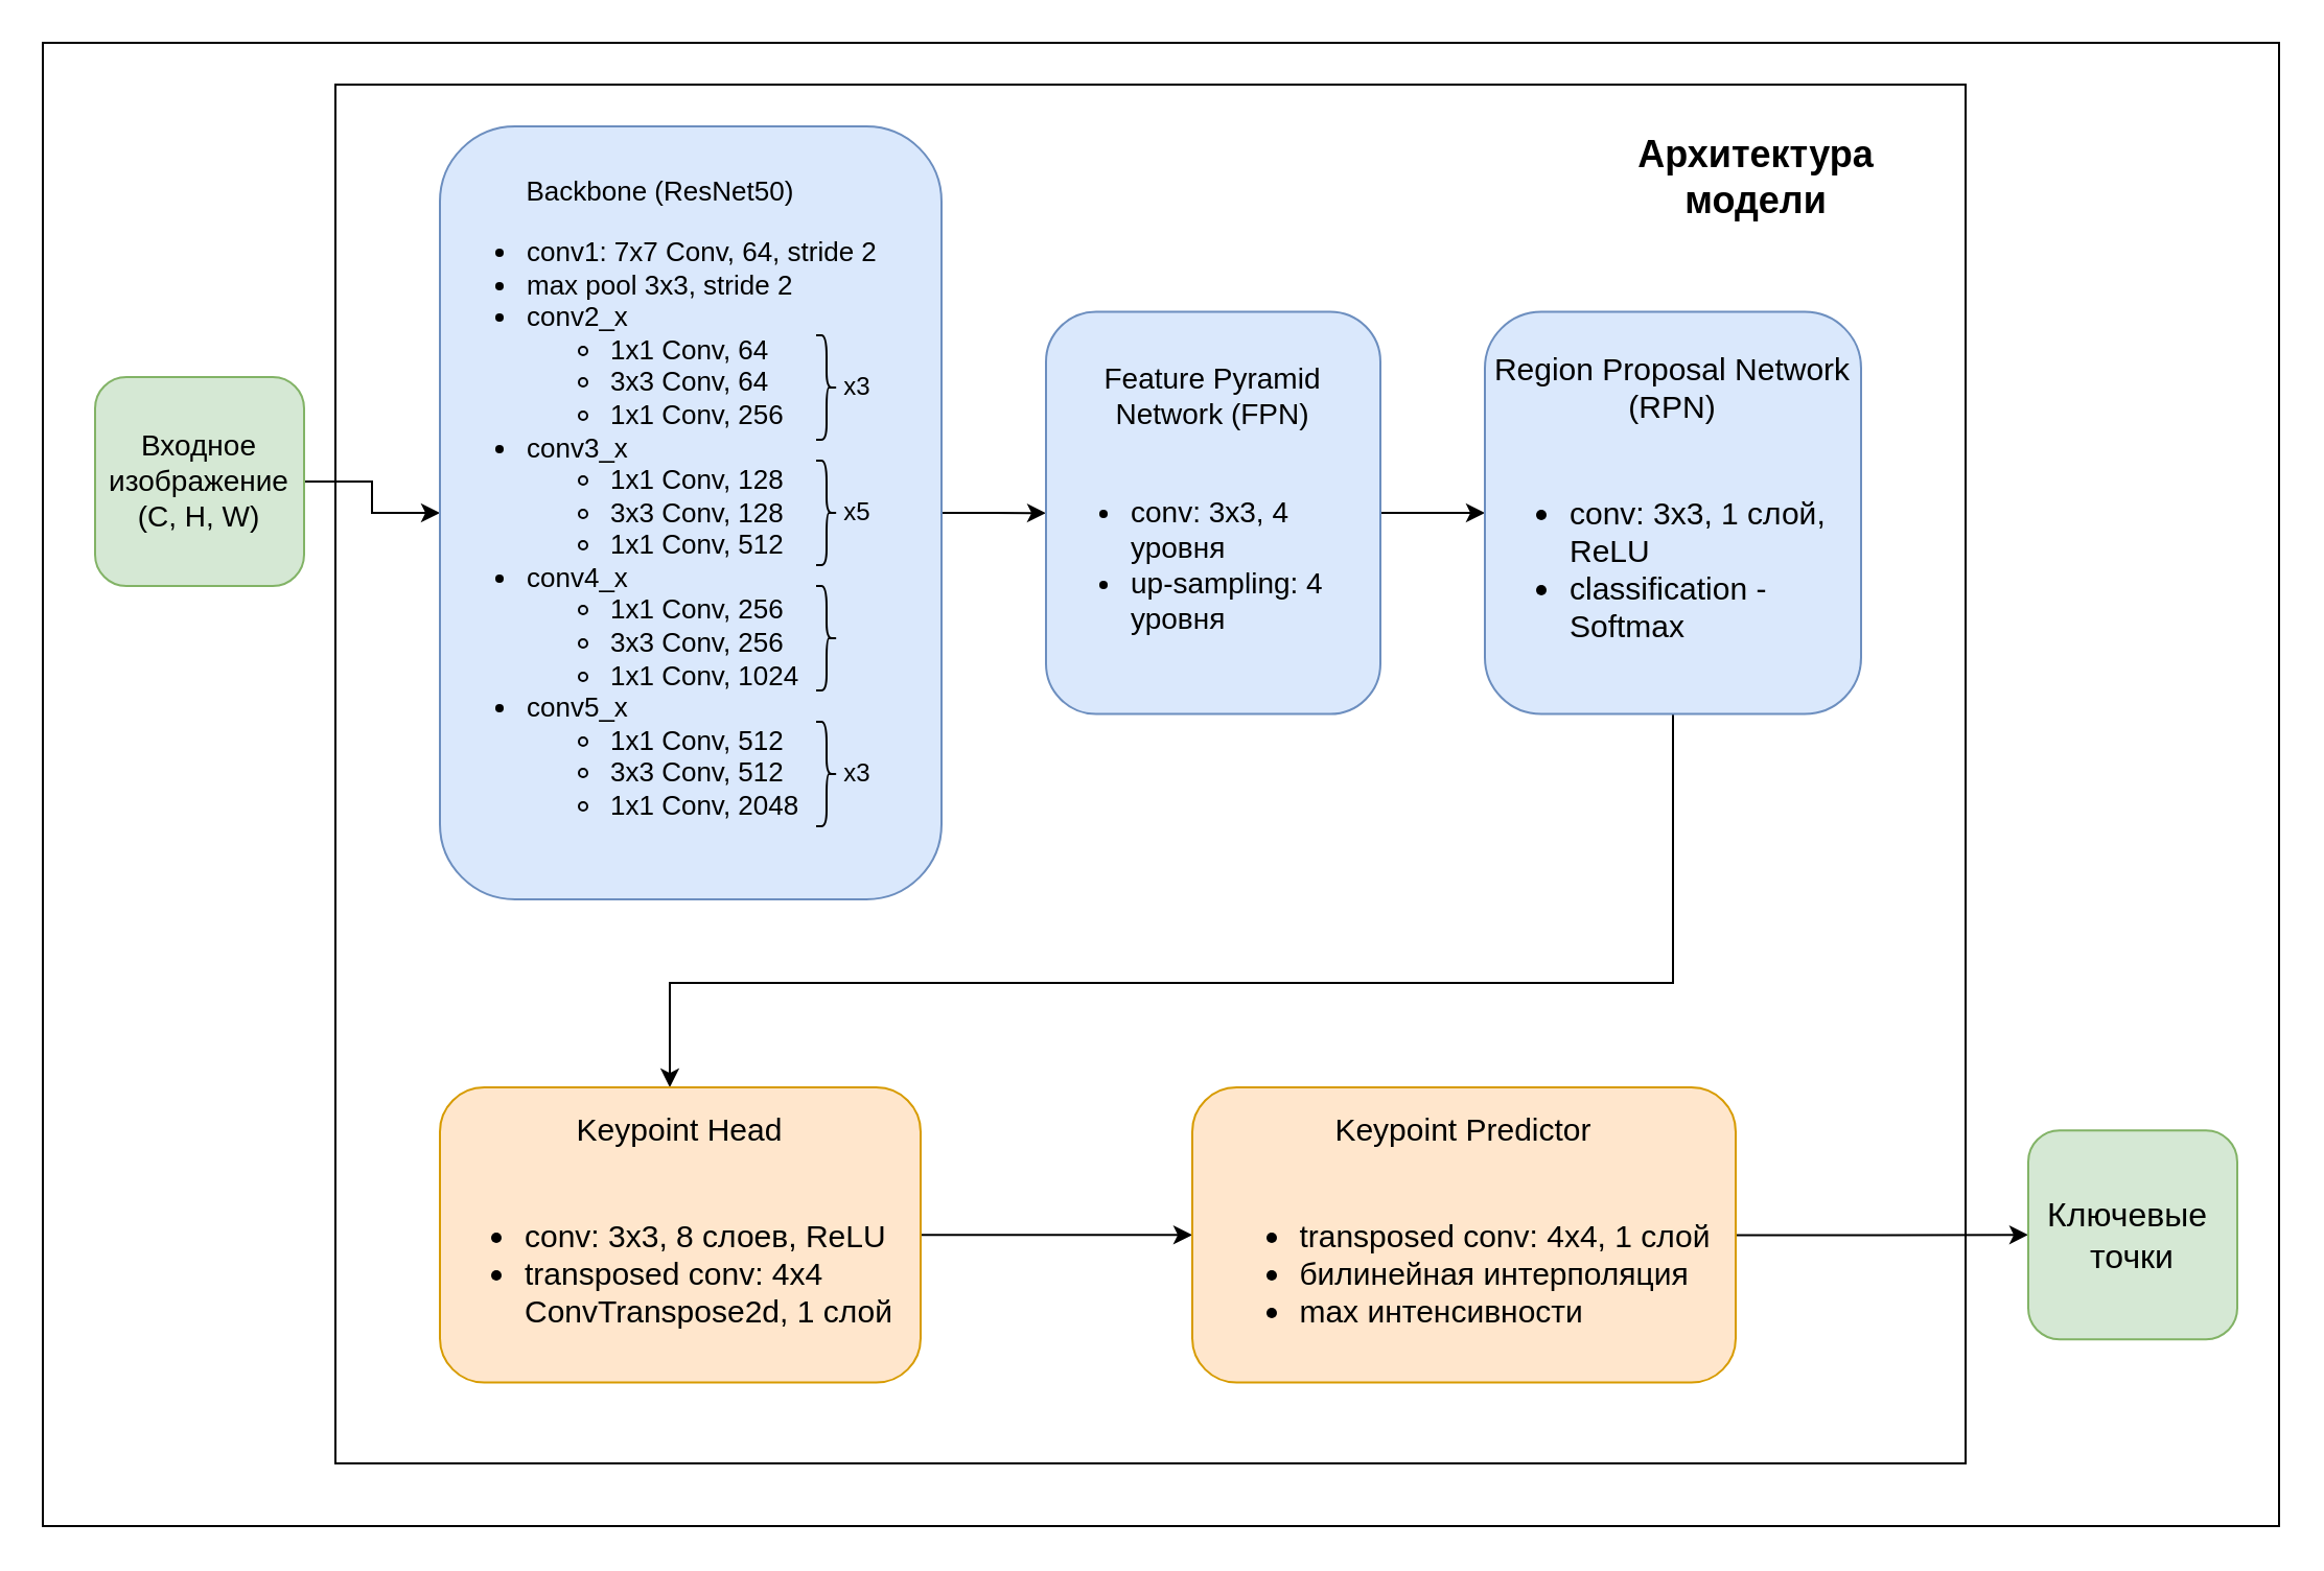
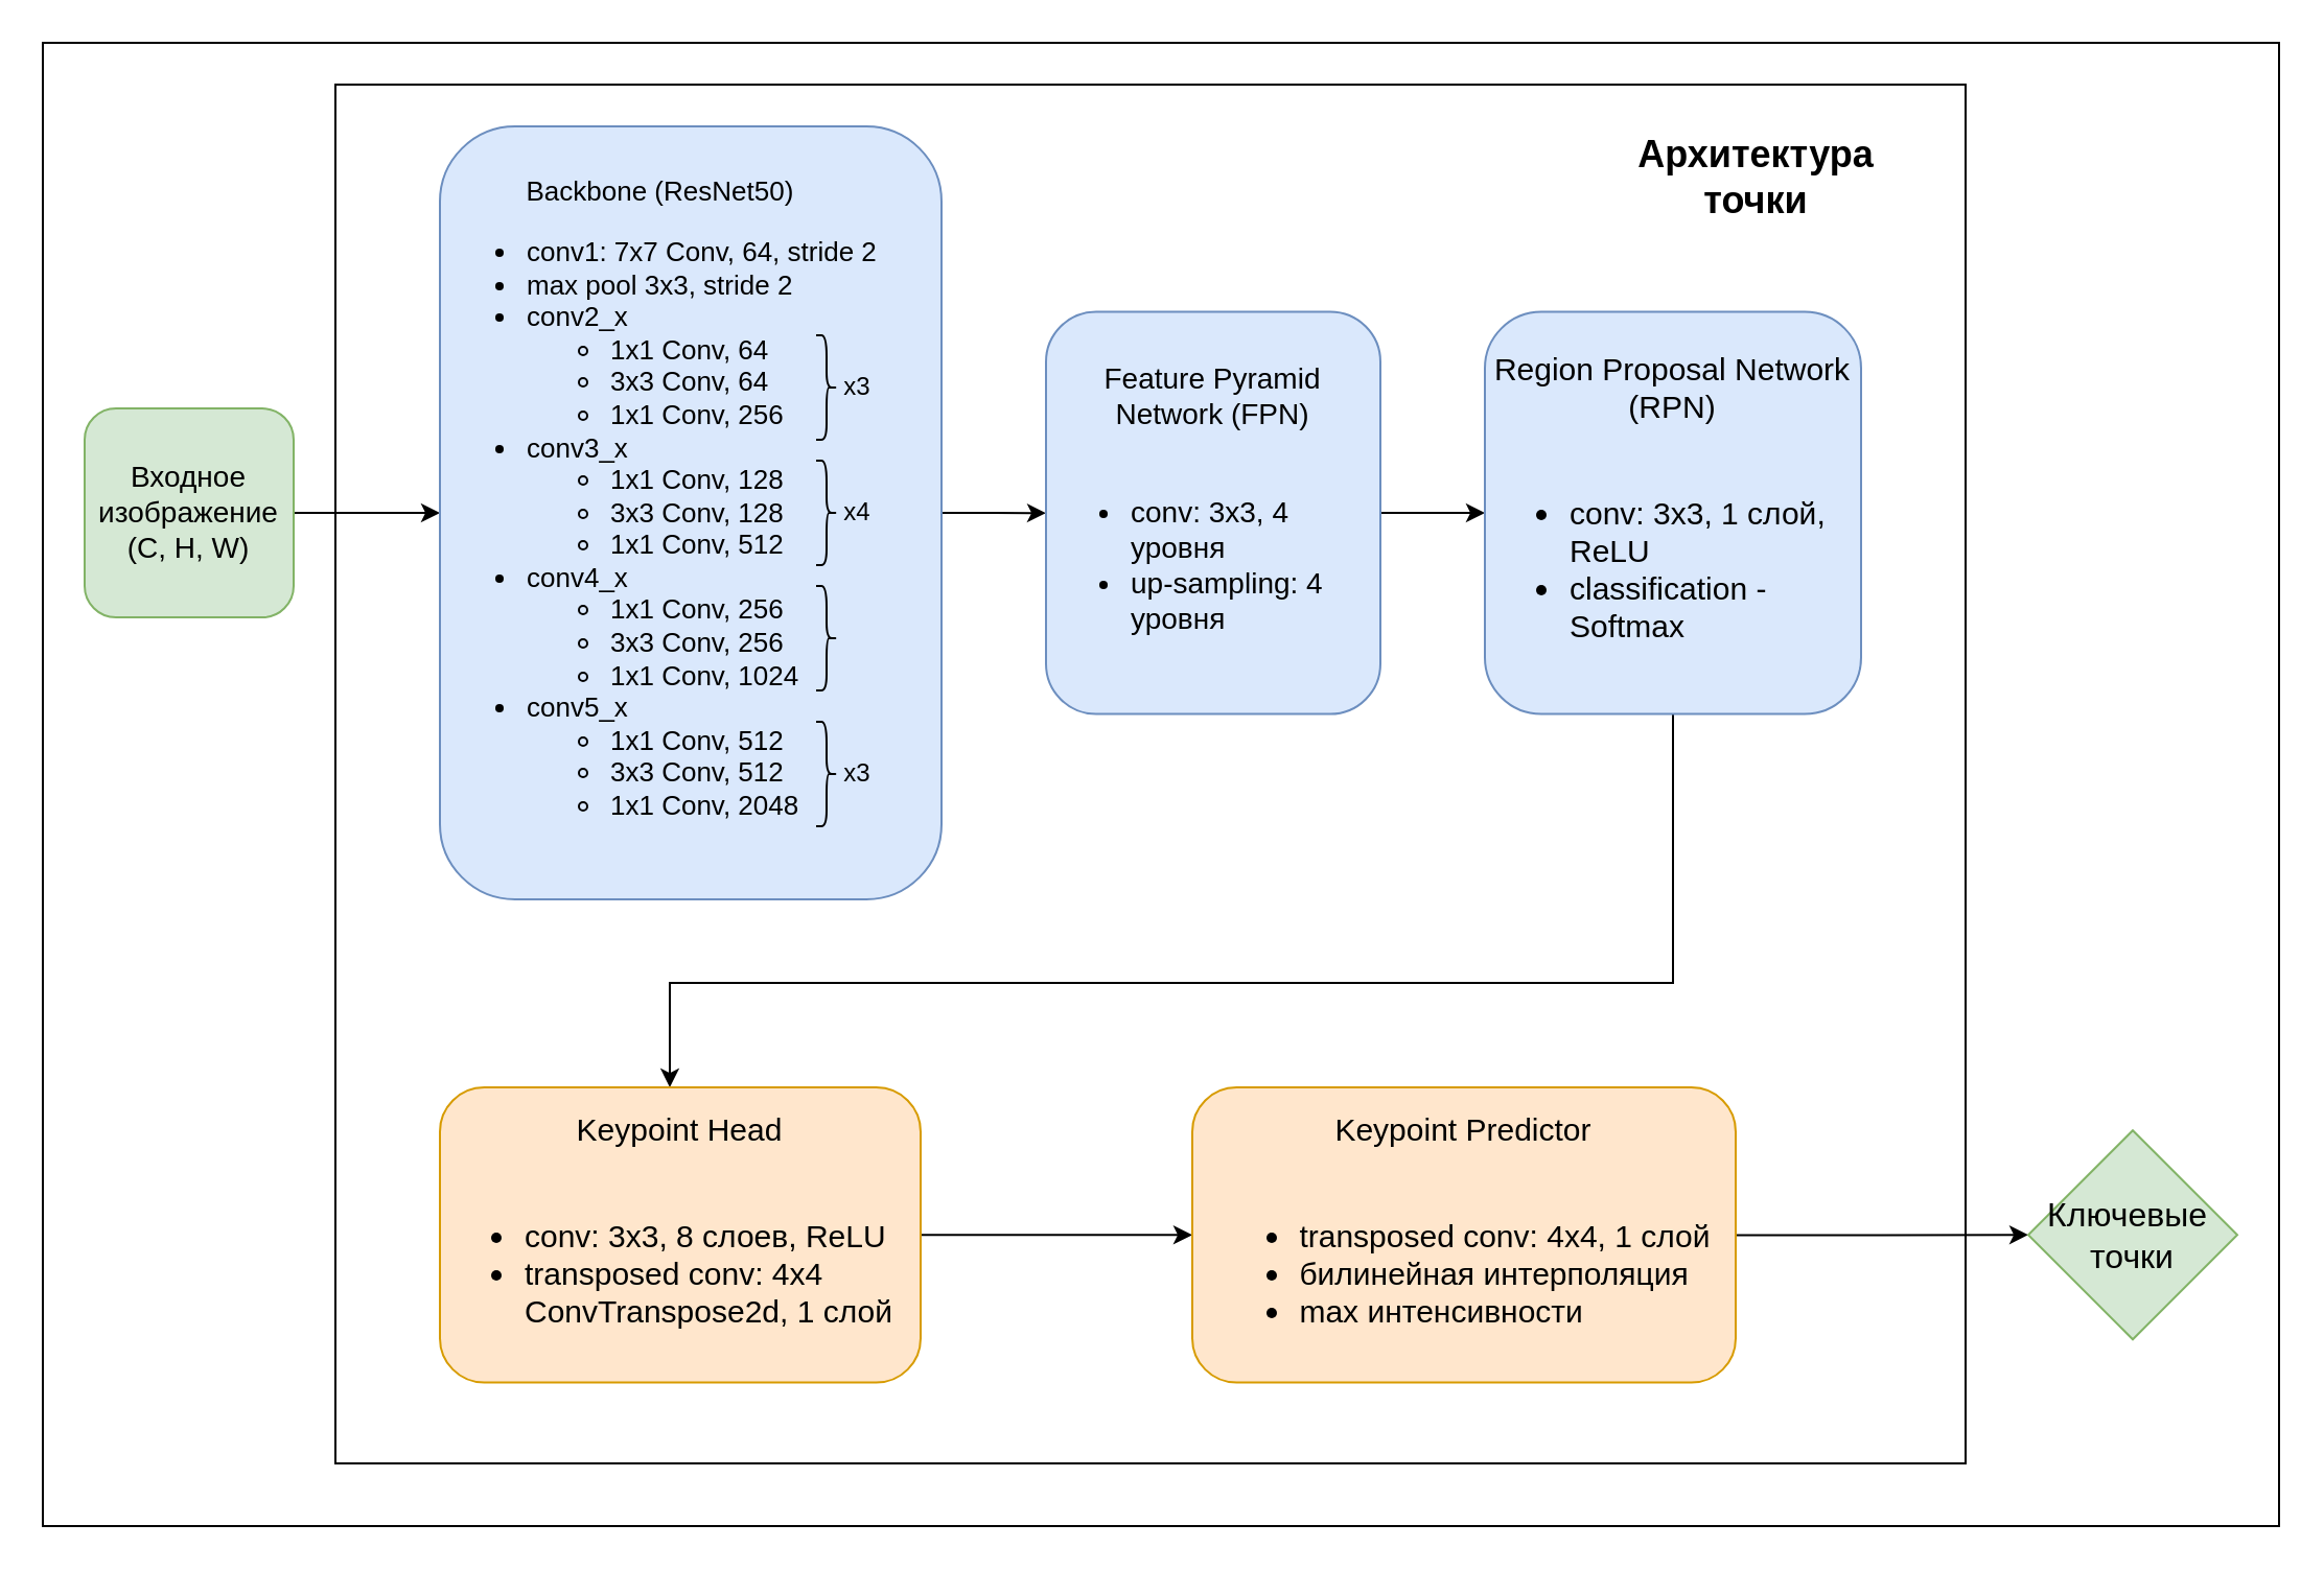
  <mxCell id="0" />
  <mxCell id="1" parent="0" />
  <mxCell id="2" value="" style="rounded=0;whiteSpace=wrap;html=1;" parent="1" vertex="1"><mxGeometry x="20" y="20" width="1070" height="710" as="geometry" /></mxCell>
  <mxCell id="3" value="" style="rounded=0;whiteSpace=wrap;html=1;fillColor=none;" parent="1" vertex="1"><mxGeometry x="160" y="40" width="780" height="660" as="geometry" /></mxCell>
  <mxCell id="4" style="edgeStyle=orthogonalEdgeStyle;rounded=0;orthogonalLoop=1;jettySize=auto;html=1;" parent="1" source="5" target="7" edge="1"><mxGeometry relative="1" as="geometry"><mxPoint x="250" y="140" as="targetPoint" /></mxGeometry></mxCell>
- <mxCell id="5" value="Входное изображение&lt;div style=&quot;font-size: 14px;&quot;&gt;(C, H, W)&lt;/div&gt;" style="rounded=1;whiteSpace=wrap;html=1;fontSize=14;fillColor=#d5e8d4;strokeColor=#82b366;" parent="1" vertex="1"><mxGeometry x="45" y="180.01" width="100" height="100" as="geometry" /></mxCell>
+ <mxCell id="5" value="Входное изображение&lt;div style=&quot;font-size: 14px;&quot;&gt;(C, H, W)&lt;/div&gt;" style="rounded=1;whiteSpace=wrap;html=1;fontSize=14;fillColor=#d5e8d4;strokeColor=#82b366;" parent="1" vertex="1"><mxGeometry x="40" y="195.01" width="100" height="100" as="geometry" /></mxCell>
  <mxCell id="6" style="edgeStyle=orthogonalEdgeStyle;rounded=0;orthogonalLoop=1;jettySize=auto;html=1;" parent="1" source="7" target="9" edge="1"><mxGeometry relative="1" as="geometry" /></mxCell>
  <mxCell id="7" value="&lt;div style=&quot;text-align: center; font-size: 13px;&quot;&gt;&lt;span style=&quot;background-color: initial; font-size: 13px;&quot;&gt;Backbone (ResNet50)&lt;/span&gt;&lt;/div&gt;&lt;div style=&quot;font-size: 13px;&quot;&gt;&lt;div style=&quot;font-size: 13px;&quot;&gt;&lt;ul style=&quot;font-size: 13px;&quot;&gt;&lt;li style=&quot;font-size: 13px;&quot;&gt;conv1: 7x7 Conv, 64, stride 2&lt;/li&gt;&lt;li style=&quot;font-size: 13px;&quot;&gt;max pool 3x3, stride 2&lt;/li&gt;&lt;li style=&quot;font-size: 13px;&quot;&gt;conv2_x&amp;nbsp;&lt;/li&gt;&lt;ul style=&quot;font-size: 13px;&quot;&gt;&lt;li style=&quot;font-size: 13px;&quot;&gt;1x1 Conv, 64&lt;/li&gt;&lt;li style=&quot;font-size: 13px;&quot;&gt;3x3 Conv, 64&lt;/li&gt;&lt;li style=&quot;font-size: 13px;&quot;&gt;1x1 Conv, 256&lt;/li&gt;&lt;/ul&gt;&lt;li style=&quot;font-size: 13px;&quot;&gt;conv3_x&amp;nbsp;&lt;/li&gt;&lt;ul style=&quot;font-size: 13px;&quot;&gt;&lt;li style=&quot;font-size: 13px;&quot;&gt;1x1 Conv, 128&lt;/li&gt;&lt;li style=&quot;font-size: 13px;&quot;&gt;3x3 Conv, 128&lt;/li&gt;&lt;li style=&quot;font-size: 13px;&quot;&gt;1x1 Conv, 512&lt;/li&gt;&lt;/ul&gt;&lt;li style=&quot;font-size: 13px;&quot;&gt;conv4_x&amp;nbsp;&lt;/li&gt;&lt;ul style=&quot;font-size: 13px;&quot;&gt;&lt;li style=&quot;font-size: 13px;&quot;&gt;1x1 Conv, 256&lt;/li&gt;&lt;li style=&quot;font-size: 13px;&quot;&gt;3x3 Conv, 256&lt;/li&gt;&lt;li style=&quot;font-size: 13px;&quot;&gt;1x1 Conv, 1024&lt;/li&gt;&lt;/ul&gt;&lt;li style=&quot;font-size: 13px;&quot;&gt;conv5_x&lt;/li&gt;&lt;ul style=&quot;font-size: 13px;&quot;&gt;&lt;li style=&quot;font-size: 13px;&quot;&gt;1x1 Conv, 512&lt;/li&gt;&lt;li style=&quot;font-size: 13px;&quot;&gt;3x3 Conv, 512&lt;/li&gt;&lt;li style=&quot;font-size: 13px;&quot;&gt;1x1 Conv, 2048&lt;/li&gt;&lt;/ul&gt;&lt;/ul&gt;&lt;/div&gt;&lt;/div&gt;" style="rounded=1;whiteSpace=wrap;html=1;align=left;fontSize=13;fillColor=#dae8fc;strokeColor=#6c8ebf;" parent="1" vertex="1"><mxGeometry x="210" y="60" width="240" height="370" as="geometry" /></mxCell>
  <mxCell id="8" style="edgeStyle=orthogonalEdgeStyle;rounded=0;orthogonalLoop=1;jettySize=auto;html=1;" parent="1" source="9" target="11" edge="1"><mxGeometry relative="1" as="geometry" /></mxCell>
  <mxCell id="9" value="Feature Pyramid Network (FPN)&lt;div style=&quot;font-size: 14px;&quot;&gt;&lt;br style=&quot;font-size: 14px;&quot;&gt;&lt;/div&gt;&lt;div style=&quot;font-size: 14px;&quot;&gt;&lt;ul style=&quot;font-size: 14px;&quot;&gt;&lt;li style=&quot;text-align: left; font-size: 14px;&quot;&gt;conv: 3x3, 4 уровня&lt;/li&gt;&lt;li style=&quot;text-align: left; font-size: 14px;&quot;&gt;up-sampling: 4 уровня&lt;/li&gt;&lt;/ul&gt;&lt;/div&gt;" style="rounded=1;whiteSpace=wrap;html=1;fontSize=14;fillColor=#dae8fc;strokeColor=#6c8ebf;" parent="1" vertex="1"><mxGeometry x="500" y="148.76" width="160" height="192.5" as="geometry" /></mxCell>
  <mxCell id="10" style="edgeStyle=orthogonalEdgeStyle;rounded=0;orthogonalLoop=1;jettySize=auto;html=1;" parent="1" source="11" target="13" edge="1"><mxGeometry relative="1" as="geometry"><Array as="points"><mxPoint x="800" y="470" /><mxPoint x="320" y="470" /></Array></mxGeometry></mxCell>
  <mxCell id="11" value="Region Proposal Network (RPN)&lt;div style=&quot;font-size: 15px;&quot;&gt;&lt;br style=&quot;font-size: 15px;&quot;&gt;&lt;/div&gt;&lt;div style=&quot;font-size: 15px;&quot;&gt;&lt;ul style=&quot;font-size: 15px;&quot;&gt;&lt;li style=&quot;text-align: left; font-size: 15px;&quot;&gt;conv: 3x3, 1 слой, ReLU&lt;/li&gt;&lt;li style=&quot;text-align: left; font-size: 15px;&quot;&gt;classification - Softmax&lt;/li&gt;&lt;/ul&gt;&lt;/div&gt;" style="rounded=1;whiteSpace=wrap;html=1;align=center;fontSize=15;fillColor=#dae8fc;strokeColor=#6c8ebf;" parent="1" vertex="1"><mxGeometry x="710" y="148.76" width="180" height="192.5" as="geometry" /></mxCell>
  <mxCell id="12" style="edgeStyle=orthogonalEdgeStyle;rounded=0;orthogonalLoop=1;jettySize=auto;html=1;" parent="1" source="13" target="15" edge="1"><mxGeometry relative="1" as="geometry" /></mxCell>
  <mxCell id="13" value="Keypoint Head&lt;div style=&quot;font-size: 15px;&quot;&gt;&lt;br style=&quot;font-size: 15px;&quot;&gt;&lt;/div&gt;&lt;div style=&quot;font-size: 15px;&quot;&gt;&lt;ul style=&quot;font-size: 15px;&quot;&gt;&lt;li style=&quot;text-align: left; font-size: 15px;&quot;&gt;conv: 3x3, 8 слоев, ReLU&lt;/li&gt;&lt;li style=&quot;text-align: left; font-size: 15px;&quot;&gt;transposed conv: 4x4 ConvTranspose2d, 1 слой&lt;/li&gt;&lt;/ul&gt;&lt;/div&gt;" style="rounded=1;whiteSpace=wrap;html=1;align=center;fontSize=15;fillColor=#ffe6cc;strokeColor=#d79b00;" parent="1" vertex="1"><mxGeometry x="210" y="520.01" width="230" height="141.25" as="geometry" /></mxCell>
  <mxCell id="14" style="edgeStyle=orthogonalEdgeStyle;rounded=0;orthogonalLoop=1;jettySize=auto;html=1;" parent="1" source="15" target="16" edge="1"><mxGeometry relative="1" as="geometry" /></mxCell>
  <mxCell id="15" value="Keypoint Predictor&lt;div style=&quot;font-size: 15px;&quot;&gt;&lt;br style=&quot;font-size: 15px;&quot;&gt;&lt;/div&gt;&lt;div style=&quot;font-size: 15px;&quot;&gt;&lt;ul style=&quot;font-size: 15px;&quot;&gt;&lt;li style=&quot;text-align: left; font-size: 15px;&quot;&gt;transposed conv: 4x4, 1 слой&lt;/li&gt;&lt;li style=&quot;text-align: left; font-size: 15px;&quot;&gt;билинейная интерполяция&lt;/li&gt;&lt;li style=&quot;text-align: left; font-size: 15px;&quot;&gt;max интенсивности&lt;/li&gt;&lt;/ul&gt;&lt;/div&gt;" style="rounded=1;whiteSpace=wrap;html=1;align=center;fontSize=15;fillColor=#ffe6cc;strokeColor=#d79b00;" parent="1" vertex="1"><mxGeometry x="570" y="520.01" width="260" height="141.25" as="geometry" /></mxCell>
- <mxCell id="16" value="Ключевые&amp;nbsp;&lt;div style=&quot;font-size: 16px;&quot;&gt;точки&lt;/div&gt;" style="rounded=1;whiteSpace=wrap;html=1;fontSize=16;fillColor=#d5e8d4;strokeColor=#82b366;" parent="1" vertex="1"><mxGeometry x="970" y="540.63" width="100" height="100" as="geometry" /></mxCell>
- <mxCell id="17" value="Архитектура модели" style="text;html=1;align=center;verticalAlign=middle;whiteSpace=wrap;rounded=0;fontSize=18;fontStyle=1" parent="1" vertex="1"><mxGeometry x="770" y="60" width="140" height="50" as="geometry" /></mxCell>
+ <mxCell id="16" value="Ключевые&amp;nbsp;&lt;div style=&quot;font-size: 16px;&quot;&gt;точки&lt;/div&gt;" style="rhombus;whiteSpace=wrap;html=1;fontSize=16;fillColor=#d5e8d4;strokeColor=#82b366;" parent="1" vertex="1"><mxGeometry x="970" y="540.63" width="100" height="100" as="geometry" /></mxCell>
+ <mxCell id="17" value="Архитектура точки" style="text;html=1;align=center;verticalAlign=middle;whiteSpace=wrap;rounded=0;fontSize=18;fontStyle=1" parent="1" vertex="1"><mxGeometry x="770" y="60" width="140" height="50" as="geometry" /></mxCell>
  <mxCell id="18" value="" style="shape=curlyBracket;whiteSpace=wrap;html=1;rounded=1;flipH=1;labelPosition=right;verticalLabelPosition=middle;align=left;verticalAlign=middle;size=0.5;" parent="1" vertex="1"><mxGeometry x="390" y="160" width="10" height="50" as="geometry" /></mxCell>
  <mxCell id="19" value="" style="shape=curlyBracket;whiteSpace=wrap;html=1;rounded=1;flipH=1;labelPosition=right;verticalLabelPosition=middle;align=left;verticalAlign=middle;size=0.5;" parent="1" vertex="1"><mxGeometry x="390" y="220.01" width="10" height="50" as="geometry" /></mxCell>
  <mxCell id="20" value="" style="shape=curlyBracket;whiteSpace=wrap;html=1;rounded=1;flipH=1;labelPosition=right;verticalLabelPosition=middle;align=left;verticalAlign=middle;size=0.5;" parent="1" vertex="1"><mxGeometry x="390" y="280" width="10" height="50" as="geometry" /></mxCell>
  <mxCell id="21" value="" style="shape=curlyBracket;whiteSpace=wrap;html=1;rounded=1;flipH=1;labelPosition=right;verticalLabelPosition=middle;align=left;verticalAlign=middle;size=0.5;" parent="1" vertex="1"><mxGeometry x="390" y="345" width="10" height="50" as="geometry" /></mxCell>
  <mxCell id="22" value="x3" style="text;html=1;align=center;verticalAlign=middle;whiteSpace=wrap;rounded=0;" parent="1" vertex="1"><mxGeometry x="400" y="175.01" width="20" height="20" as="geometry" /></mxCell>
- <mxCell id="23" value="x5" style="text;html=1;align=center;verticalAlign=middle;whiteSpace=wrap;rounded=0;" parent="1" vertex="1"><mxGeometry x="400" y="235.01" width="20" height="20" as="geometry" /></mxCell>
+ <mxCell id="23" value="x4" style="text;html=1;align=center;verticalAlign=middle;whiteSpace=wrap;rounded=0;" parent="1" vertex="1"><mxGeometry x="400" y="235.01" width="20" height="20" as="geometry" /></mxCell>
  <mxCell id="24" value="x3" style="text;html=1;align=center;verticalAlign=middle;whiteSpace=wrap;rounded=0;" parent="1" vertex="1"><mxGeometry x="400" y="360" width="20" height="20" as="geometry" /></mxCell>
